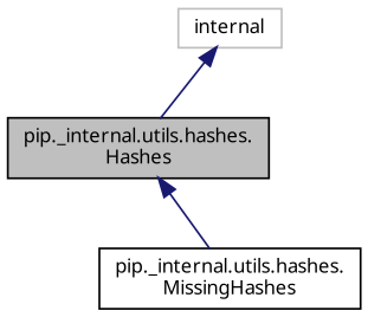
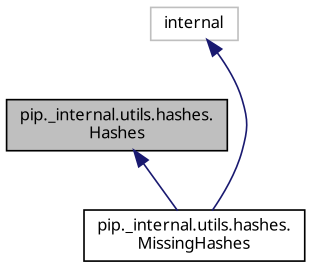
  digraph {
    fontname="Noto Sans"
    node [color=black fillcolor=white fontname="Noto Sans" fontsize=10 shape=record style=filled]
    edge [color=midnightblue dir=back fontname="Noto Sans" fontsize=10 labelfontname=Helvetica labelfontsize=10 style=solid]
    n1 [fillcolor=grey75 fontcolor=black height=0.2 label="pip._internal.utils.hashes.\lHashes" width=0.4]
    n2 [height=0.2 label="pip._internal.utils.hashes.\lMissingHashes" width=0.4]
    n3 [color=grey75 height=0.2 label=internal width=0.4]
    n1 -> n2
-   n3 -> n1
+   n3 -> n2
  }
